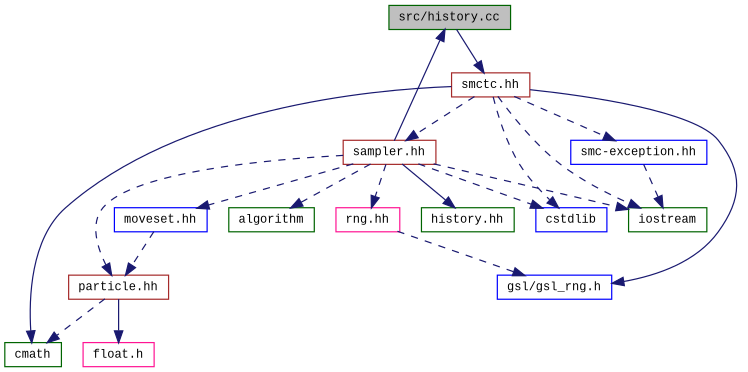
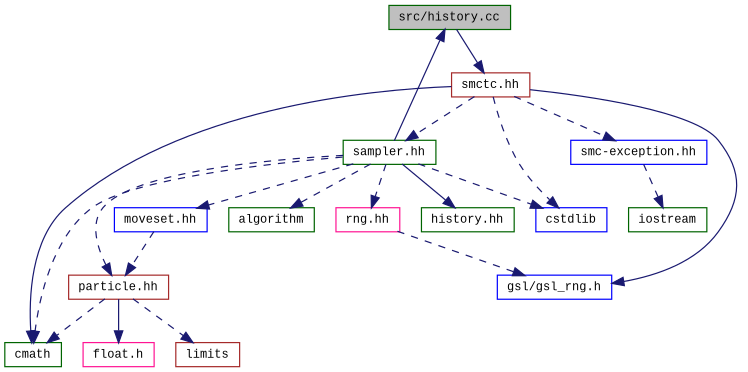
  digraph {
    fontname="Liberation Mono"
    node [color=darkgreen fillcolor=white fontname="Liberation Mono" fontsize=10 shape=record style=filled]
    edge [color=midnightblue fontname="Liberation Mono" fontsize=10 labelfontname=Helvetica labelfontsize=10 style=dashed]
    n1 [fillcolor=grey75 fontcolor=black height=0.2 label="src/history.cc" width=0.4]
    n2 [color=brown height=0.2 label="smctc.hh" width=0.4]
    n3 [height=0.2 label=cmath width=0.4]
    n4 [color=blue height=0.2 label=cstdlib width=0.4]
    n5 [height=0.2 label=iostream width=0.4]
    n6 [color=blue height=0.2 label="gsl/gsl_rng.h" width=0.4]
    n7 [color=blue height=0.2 label="smc-exception.hh" width=0.4]
-   n8 [color=brown height=0.2 label="sampler.hh" width=0.4]
+   n8 [height=0.2 label="sampler.hh" width=0.4]
    n9 [height=0.2 label=algorithm width=0.4]
    n10 [color=deeppink height=0.2 label="rng.hh" width=0.4]
    n11 [height=0.2 label="history.hh" width=0.4]
    n12 [color=blue height=0.2 label="moveset.hh" width=0.4]
    n13 [color=brown height=0.2 label="particle.hh" width=0.4]
    n14 [color=deeppink height=0.2 label="float.h" width=0.4]
+   n15 [color=brown height=0.2 label=limits width=0.4]
    n1 -> n2 [style=solid]
    n2 -> n3 [style=solid]
    n2 -> n4
-   n2 -> n5
    n2 -> n6 [style=solid]
    n2 -> n7
    n2 -> n8
    n7 -> n5
    n8 -> n1 [style=solid]
    n8 -> n4
-   n8 -> n5
+   n8 -> n3
    n8 -> n9
    n8 -> n10
    n8 -> n11 [style=solid]
    n8 -> n12
    n8 -> n13
    n10 -> n6
    n12 -> n13
    n13 -> n3
    n13 -> n14 [style=solid]
+   n13 -> n15
  }
